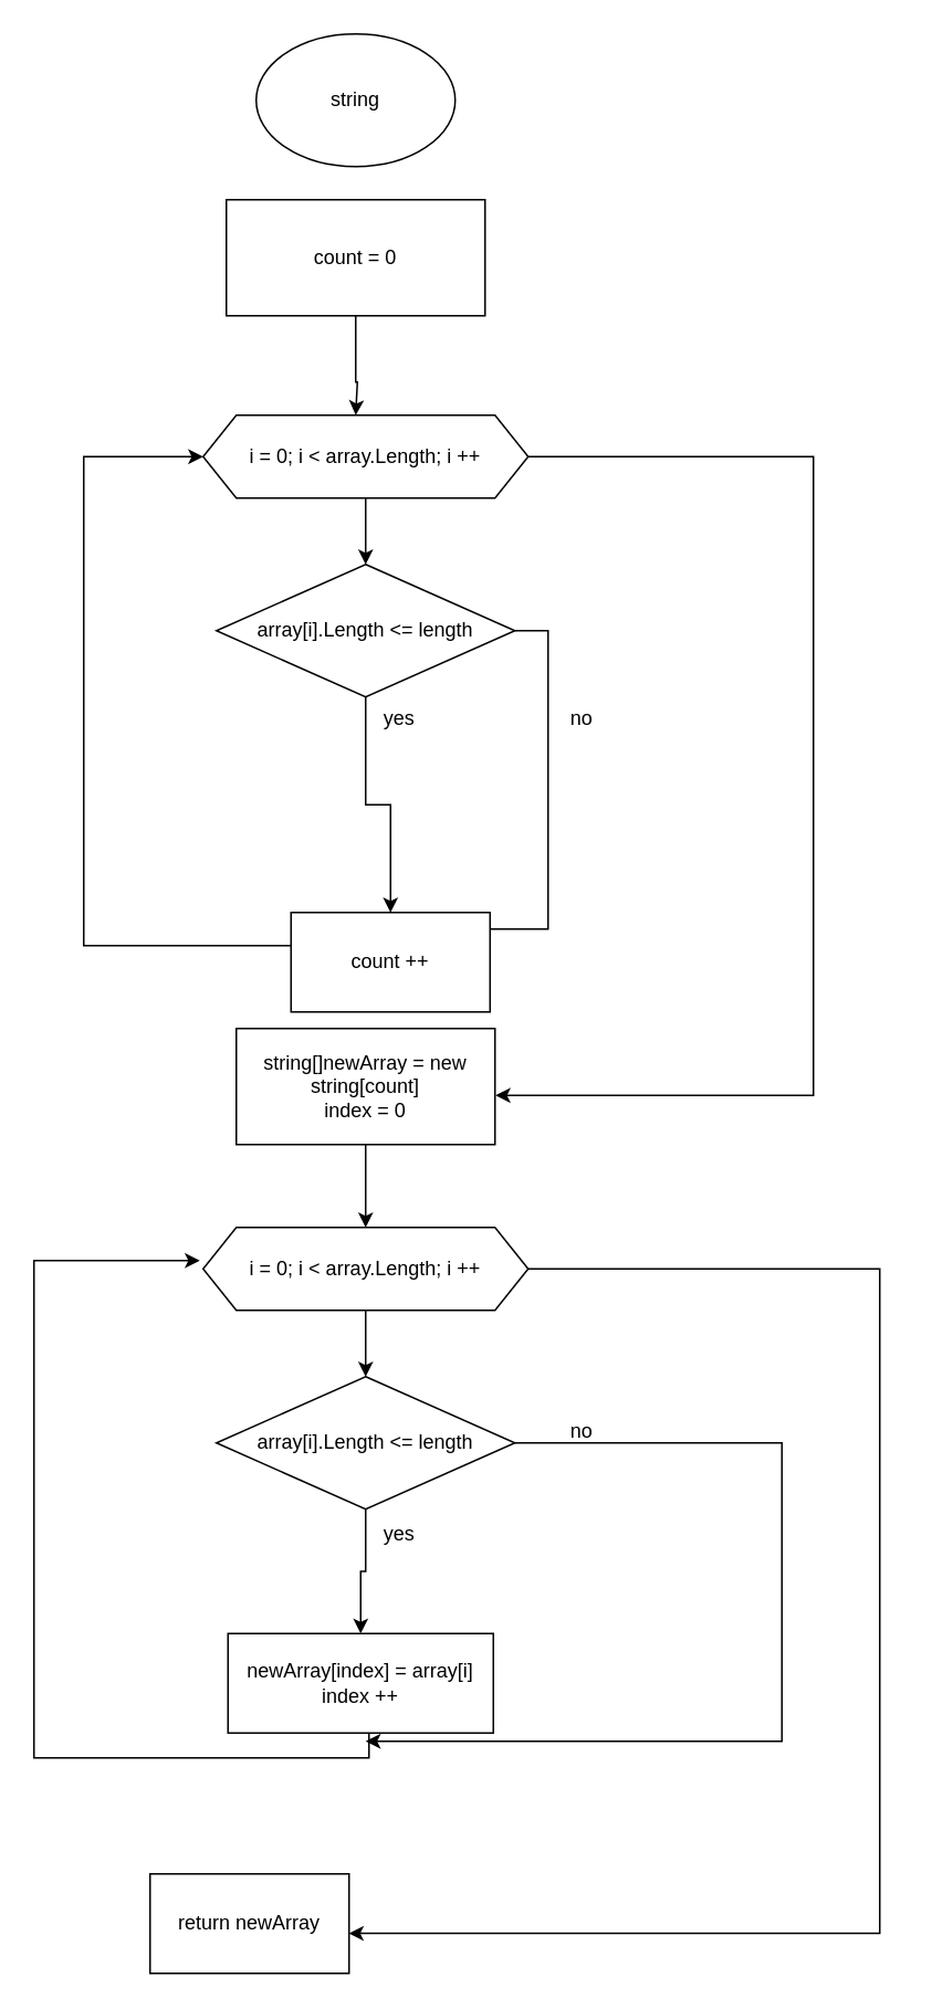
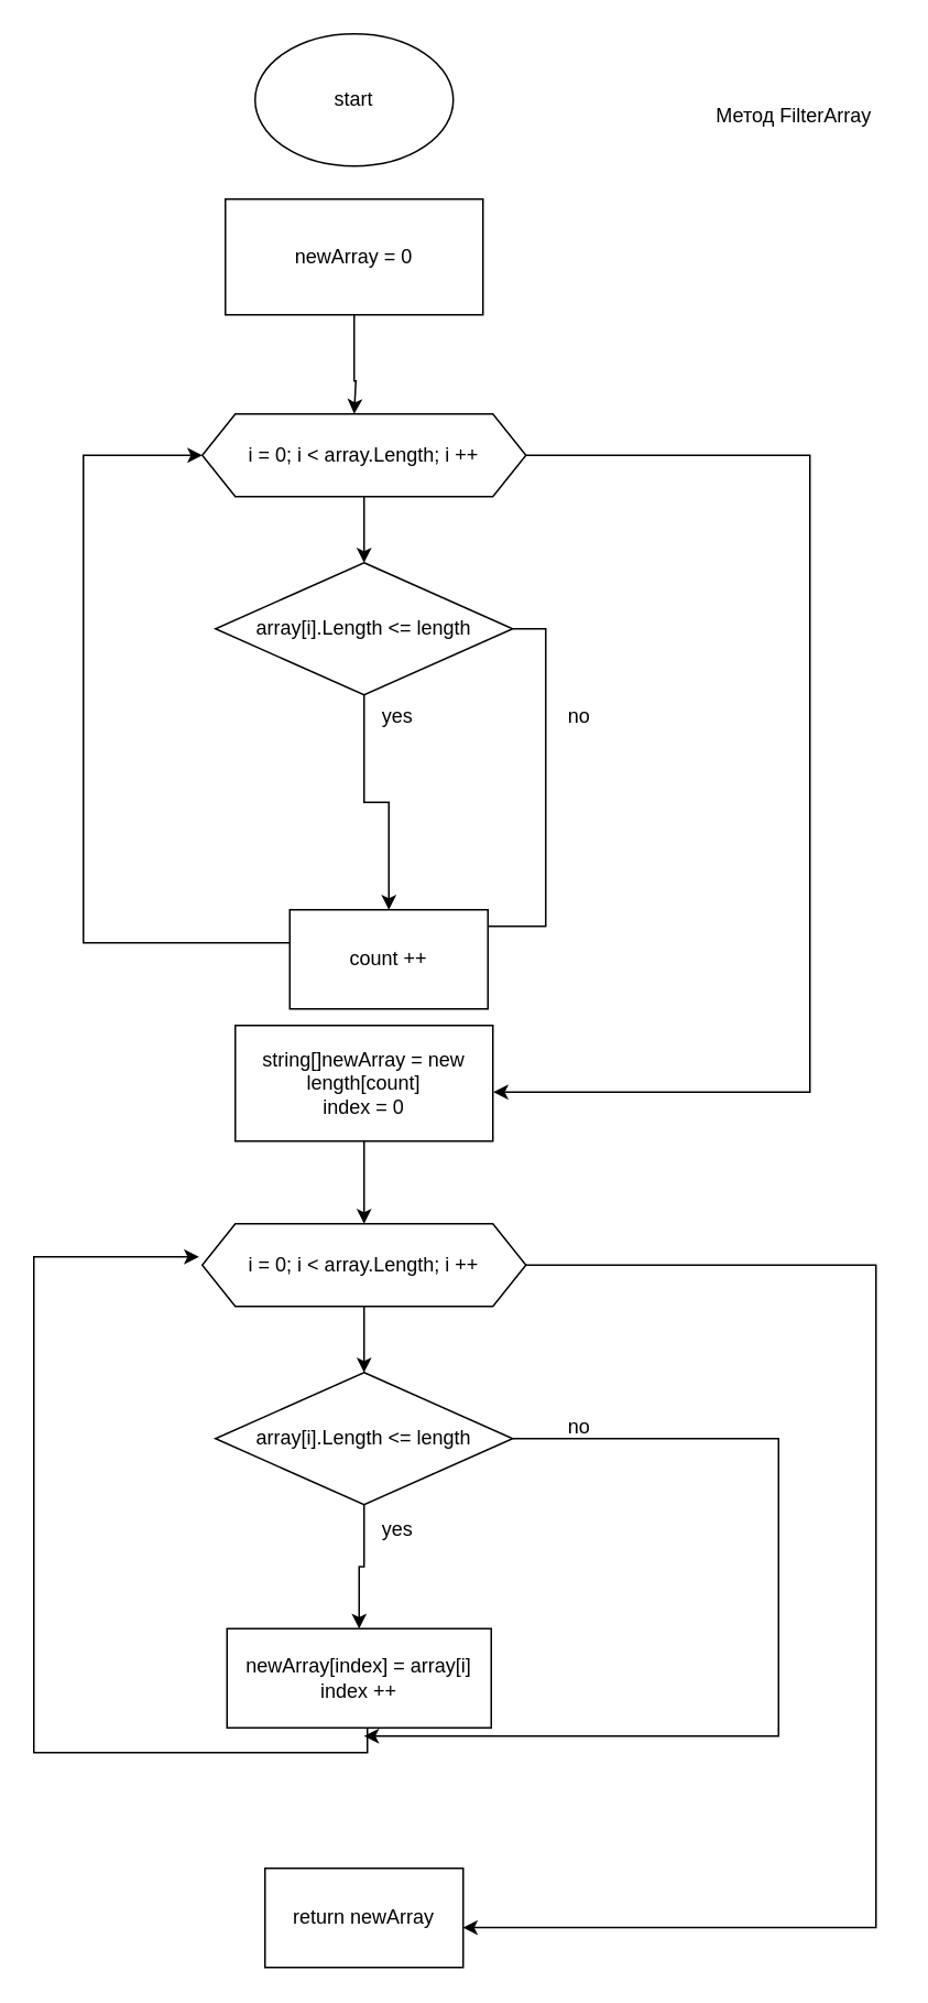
  <mxCell id="0" />
  <mxCell id="1" parent="0" />
- <mxCell id="2" value="string" style="ellipse;whiteSpace=wrap;html=1;" parent="1" vertex="1"><mxGeometry x="154" y="20" width="120" height="80" as="geometry" /></mxCell>
+ <mxCell id="2" value="start" style="ellipse;whiteSpace=wrap;html=1;" parent="1" vertex="1"><mxGeometry x="154" y="20" width="120" height="80" as="geometry" /></mxCell>
  <mxCell id="3" value="" style="edgeStyle=orthogonalEdgeStyle;rounded=0;orthogonalLoop=1;jettySize=auto;html=1;" parent="1" source="5" edge="1"><mxGeometry relative="1" as="geometry"><mxPoint x="214" y="250" as="targetPoint" /><Array as="points"><mxPoint x="214" y="230" /><mxPoint x="215" y="230" /><mxPoint x="215" y="250" /></Array></mxGeometry></mxCell>
  <mxCell id="4" style="edgeStyle=orthogonalEdgeStyle;rounded=0;orthogonalLoop=1;jettySize=auto;html=1;entryX=1.002;entryY=0.576;entryDx=0;entryDy=0;entryPerimeter=0;exitX=1;exitY=0.5;exitDx=0;exitDy=0;" edge="1" parent="1" source="8" target="17"><mxGeometry relative="1" as="geometry"><Array as="points"><mxPoint x="490" y="275" /><mxPoint x="490" y="660" /></Array></mxGeometry></mxCell>
- <mxCell id="5" value="count = 0" style="rounded=0;whiteSpace=wrap;html=1;" parent="1" vertex="1"><mxGeometry x="136" y="120" width="156" height="70" as="geometry" /></mxCell>
+ <mxCell id="5" value="newArray = 0" style="rounded=0;whiteSpace=wrap;html=1;" parent="1" vertex="1"><mxGeometry x="136" y="120" width="156" height="70" as="geometry" /></mxCell>
+ <mxCell id="6" value="Метод FilterArray" style="text;html=1;align=center;verticalAlign=middle;resizable=0;points=[];autosize=1;strokeColor=none;fillColor=none;" parent="1" vertex="1"><mxGeometry x="420" y="55" width="120" height="30" as="geometry" /></mxCell>
  <mxCell id="7" value="" style="edgeStyle=orthogonalEdgeStyle;rounded=0;orthogonalLoop=1;jettySize=auto;html=1;" edge="1" parent="1" source="8" target="11"><mxGeometry relative="1" as="geometry" /></mxCell>
  <mxCell id="8" value="i = 0; i &amp;lt; array.Length; i ++" style="shape=hexagon;perimeter=hexagonPerimeter2;whiteSpace=wrap;html=1;fixedSize=1;" vertex="1" parent="1"><mxGeometry x="122" y="250" width="196" height="50" as="geometry" /></mxCell>
  <mxCell id="9" value="" style="edgeStyle=orthogonalEdgeStyle;rounded=0;orthogonalLoop=1;jettySize=auto;html=1;" edge="1" parent="1" source="11" target="13"><mxGeometry relative="1" as="geometry" /></mxCell>
  <mxCell id="10" style="edgeStyle=orthogonalEdgeStyle;rounded=0;orthogonalLoop=1;jettySize=auto;html=1;exitX=1;exitY=0.5;exitDx=0;exitDy=0;" edge="1" parent="1" source="11"><mxGeometry relative="1" as="geometry"><mxPoint x="220" y="560" as="targetPoint" /><mxPoint x="270" y="375" as="sourcePoint" /><Array as="points"><mxPoint x="330" y="380" /><mxPoint x="330" y="560" /></Array></mxGeometry></mxCell>
  <mxCell id="11" value="array[i].Length &amp;lt;= length" style="rhombus;whiteSpace=wrap;html=1;" vertex="1" parent="1"><mxGeometry x="130" y="340" width="180" height="80" as="geometry" /></mxCell>
  <mxCell id="12" style="edgeStyle=orthogonalEdgeStyle;rounded=0;orthogonalLoop=1;jettySize=auto;html=1;entryX=0;entryY=0.5;entryDx=0;entryDy=0;" edge="1" parent="1" source="13" target="8"><mxGeometry relative="1" as="geometry"><mxPoint x="120" y="280" as="targetPoint" /><Array as="points"><mxPoint x="220" y="570" /><mxPoint x="50" y="570" /><mxPoint x="50" y="275" /></Array></mxGeometry></mxCell>
  <mxCell id="13" value="count ++" style="rounded=0;whiteSpace=wrap;html=1;" vertex="1" parent="1"><mxGeometry x="175" y="550" width="120" height="60" as="geometry" /></mxCell>
  <mxCell id="14" value="yes" style="text;html=1;align=center;verticalAlign=middle;resizable=0;points=[];autosize=1;strokeColor=none;fillColor=none;" vertex="1" parent="1"><mxGeometry x="220" y="418" width="40" height="30" as="geometry" /></mxCell>
  <mxCell id="15" value="no" style="text;html=1;align=center;verticalAlign=middle;resizable=0;points=[];autosize=1;strokeColor=none;fillColor=none;" vertex="1" parent="1"><mxGeometry x="330" y="418" width="40" height="30" as="geometry" /></mxCell>
  <mxCell id="16" value="" style="edgeStyle=orthogonalEdgeStyle;rounded=0;orthogonalLoop=1;jettySize=auto;html=1;" edge="1" parent="1" source="17" target="20"><mxGeometry relative="1" as="geometry" /></mxCell>
- <mxCell id="17" value="string[]newArray = new string[count]&lt;br&gt;index = 0" style="rounded=0;whiteSpace=wrap;html=1;" vertex="1" parent="1"><mxGeometry x="142" y="620" width="156" height="70" as="geometry" /></mxCell>
+ <mxCell id="17" value="string[]newArray = new length[count]&lt;br&gt;index = 0" style="rounded=0;whiteSpace=wrap;html=1;" vertex="1" parent="1"><mxGeometry x="142" y="620" width="156" height="70" as="geometry" /></mxCell>
  <mxCell id="18" value="" style="edgeStyle=orthogonalEdgeStyle;rounded=0;orthogonalLoop=1;jettySize=auto;html=1;" edge="1" parent="1" source="20" target="23"><mxGeometry relative="1" as="geometry" /></mxCell>
  <mxCell id="19" style="edgeStyle=orthogonalEdgeStyle;rounded=0;orthogonalLoop=1;jettySize=auto;html=1;exitX=1;exitY=0.5;exitDx=0;exitDy=0;entryX=0.998;entryY=0.598;entryDx=0;entryDy=0;entryPerimeter=0;" edge="1" parent="1" source="20" target="28"><mxGeometry relative="1" as="geometry"><Array as="points"><mxPoint x="530" y="765" /><mxPoint x="530" y="1166" /></Array></mxGeometry></mxCell>
  <mxCell id="20" value="i = 0; i &amp;lt; array.Length; i ++" style="shape=hexagon;perimeter=hexagonPerimeter2;whiteSpace=wrap;html=1;fixedSize=1;" vertex="1" parent="1"><mxGeometry x="122" y="740" width="196" height="50" as="geometry" /></mxCell>
  <mxCell id="21" value="" style="edgeStyle=orthogonalEdgeStyle;rounded=0;orthogonalLoop=1;jettySize=auto;html=1;" edge="1" parent="1" source="23" target="25"><mxGeometry relative="1" as="geometry" /></mxCell>
  <mxCell id="22" style="edgeStyle=orthogonalEdgeStyle;rounded=0;orthogonalLoop=1;jettySize=auto;html=1;" edge="1" parent="1" source="23"><mxGeometry relative="1" as="geometry"><mxPoint x="220" y="1050" as="targetPoint" /><Array as="points"><mxPoint x="471" y="870" /><mxPoint x="471" y="1050" /></Array></mxGeometry></mxCell>
  <mxCell id="23" value="array[i].Length &amp;lt;= length" style="rhombus;whiteSpace=wrap;html=1;" vertex="1" parent="1"><mxGeometry x="130" y="830" width="180" height="80" as="geometry" /></mxCell>
  <mxCell id="24" style="edgeStyle=orthogonalEdgeStyle;rounded=0;orthogonalLoop=1;jettySize=auto;html=1;" edge="1" parent="1" source="25"><mxGeometry relative="1" as="geometry"><mxPoint x="120" y="760" as="targetPoint" /><Array as="points"><mxPoint x="222" y="1060" /><mxPoint x="20" y="1060" /><mxPoint x="20" y="760" /></Array></mxGeometry></mxCell>
  <mxCell id="25" value="newArray[index] = array[i]&lt;br&gt;index ++" style="rounded=0;whiteSpace=wrap;html=1;" vertex="1" parent="1"><mxGeometry x="137" y="985" width="160" height="60" as="geometry" /></mxCell>
  <mxCell id="26" value="yes" style="text;html=1;align=center;verticalAlign=middle;resizable=0;points=[];autosize=1;strokeColor=none;fillColor=none;" vertex="1" parent="1"><mxGeometry x="220" y="910" width="40" height="30" as="geometry" /></mxCell>
  <mxCell id="27" value="no&lt;br&gt;" style="text;html=1;align=center;verticalAlign=middle;resizable=0;points=[];autosize=1;strokeColor=none;fillColor=none;" vertex="1" parent="1"><mxGeometry x="330" y="848" width="40" height="30" as="geometry" /></mxCell>
- <mxCell id="28" value="return newArray" style="rounded=0;whiteSpace=wrap;html=1;" vertex="1" parent="1"><mxGeometry x="90" y="1130" width="120" height="60" as="geometry" /></mxCell>
+ <mxCell id="28" value="return newArray" style="rounded=0;whiteSpace=wrap;html=1;" vertex="1" parent="1"><mxGeometry x="160" y="1130" width="120" height="60" as="geometry" /></mxCell>
